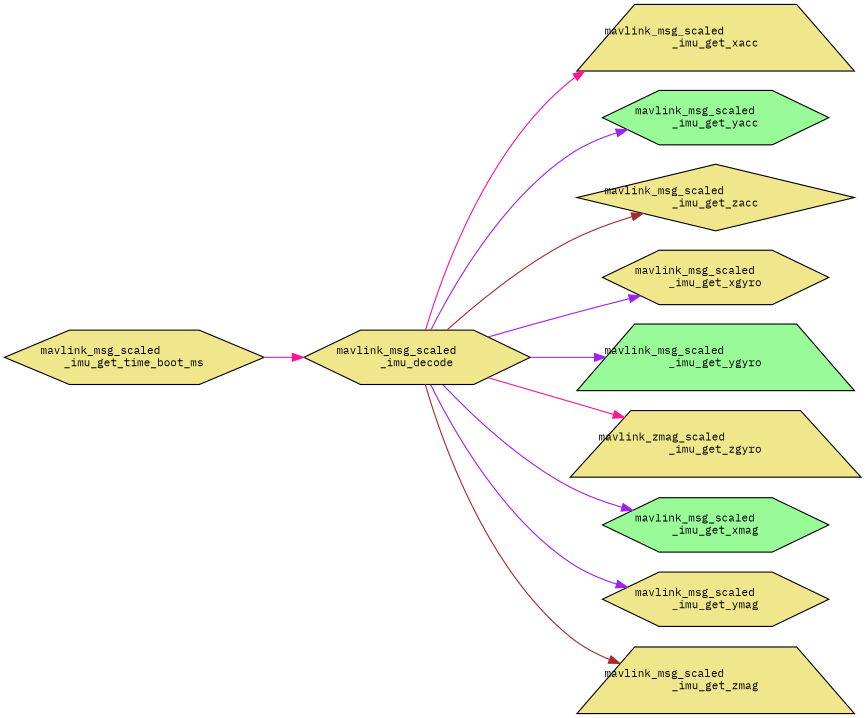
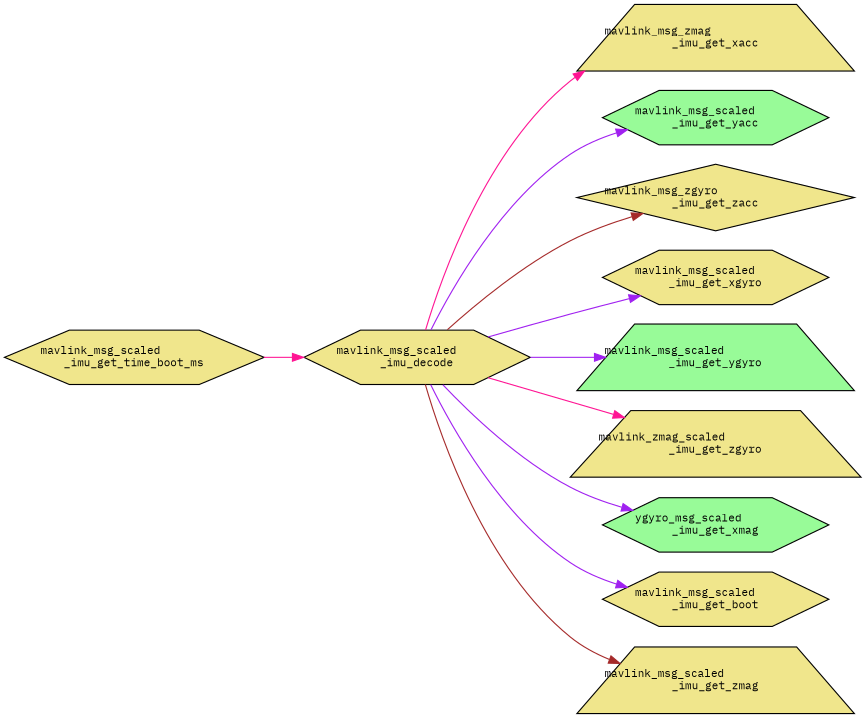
  digraph {
    fontname="IBM Plex Mono"
    rankdir=LR
    node [color=black fillcolor=khaki fontname="IBM Plex Mono" fontsize=10 shape=hexagon style=filled]
    edge [color=purple fontname="IBM Plex Mono" fontsize=10 labelfontname=Helvetica labelfontsize=10 style=solid]
    n1 [fontcolor=black height=0.2 label="mavlink_msg_scaled\l_imu_decode" width=0.4]
-   n2 [height=0.2 label="mavlink_msg_scaled\l_imu_get_xacc" shape=trapezium width=0.4]
+   n2 [height=0.2 label="mavlink_msg_zmag\l_imu_get_xacc" shape=trapezium width=0.4]
    n3 [fillcolor=palegreen height=0.2 label="mavlink_msg_scaled\l_imu_get_yacc" width=0.4]
-   n4 [height=0.2 label="mavlink_msg_scaled\l_imu_get_zacc" shape=diamond width=0.4]
+   n4 [height=0.2 label="mavlink_msg_zgyro\l_imu_get_zacc" shape=diamond width=0.4]
    n5 [height=0.2 label="mavlink_msg_scaled\l_imu_get_xgyro" width=0.4]
    n6 [fillcolor=palegreen height=0.2 label="mavlink_msg_scaled\l_imu_get_ygyro" shape=trapezium width=0.4]
    n7 [height=0.2 label="mavlink_zmag_scaled\l_imu_get_zgyro" shape=trapezium width=0.4]
-   n8 [fillcolor=palegreen height=0.2 label="mavlink_msg_scaled\l_imu_get_xmag" width=0.4]
-   n9 [height=0.2 label="mavlink_msg_scaled\l_imu_get_ymag" width=0.4]
+   n8 [fillcolor=palegreen height=0.2 label="ygyro_msg_scaled\l_imu_get_xmag" width=0.4]
+   n9 [height=0.2 label="mavlink_msg_scaled\l_imu_get_boot" width=0.4]
    n10 [height=0.2 label="mavlink_msg_scaled\l_imu_get_zmag" shape=trapezium width=0.4]
    n11 [height=0.2 label="mavlink_msg_scaled\l_imu_get_time_boot_ms" width=0.4]
    n1 -> n2 [color=deeppink]
    n1 -> n3
    n1 -> n4 [color=brown]
    n1 -> n5
    n1 -> n6
    n1 -> n7 [color=deeppink]
    n1 -> n8
    n1 -> n9
    n1 -> n10 [color=brown]
    n11 -> n1 [color=deeppink]
  }
